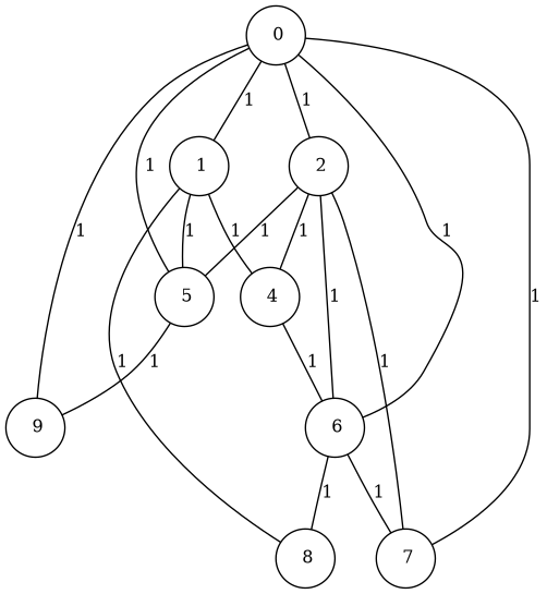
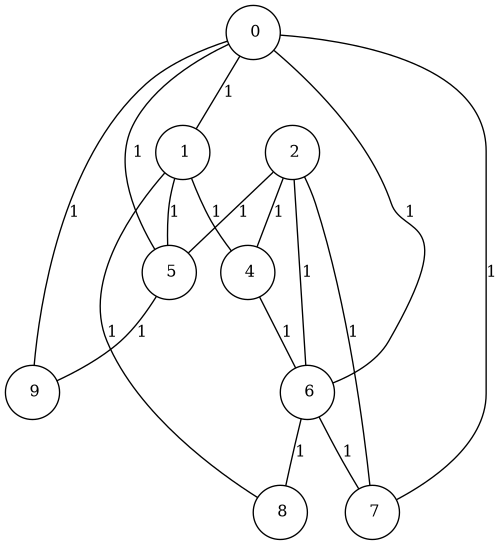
  graph {
    fixedsize="true;"
    node [color=black fontsize=12 hight=.12 shape=circle]
    edge [fontsize=12]
    n1 [label=" 0" width=.12]
    n2 [label=" 1" width=.12]
    n3 [label=" 2" width=.12]
    n4 [label=" 5" width=.12]
    n5 [label=" 6" width=.12]
    n6 [label=" 7" width=.12]
    n7 [label=" 9" width=.12]
    n8 [label=" 4" width=.12]
    n9 [label=" 8" width=.12]
    n1 -- n2 [label=1]
-   n1 -- n3 [label=1]
    n1 -- n4 [label=1]
    n1 -- n5 [label=1]
    n1 -- n6 [label=1]
    n1 -- n7 [label=1]
    n2 -- n4 [label=1]
    n2 -- n8 [label=1]
    n2 -- n9 [label=1]
    n3 -- n4 [label=1]
    n3 -- n5 [label=1]
    n3 -- n6 [label=1]
    n3 -- n8 [label=1]
    n4 -- n7 [label=1]
    n5 -- n6 [label=1]
    n5 -- n9 [label=1]
    n8 -- n5 [label=1]
  }
